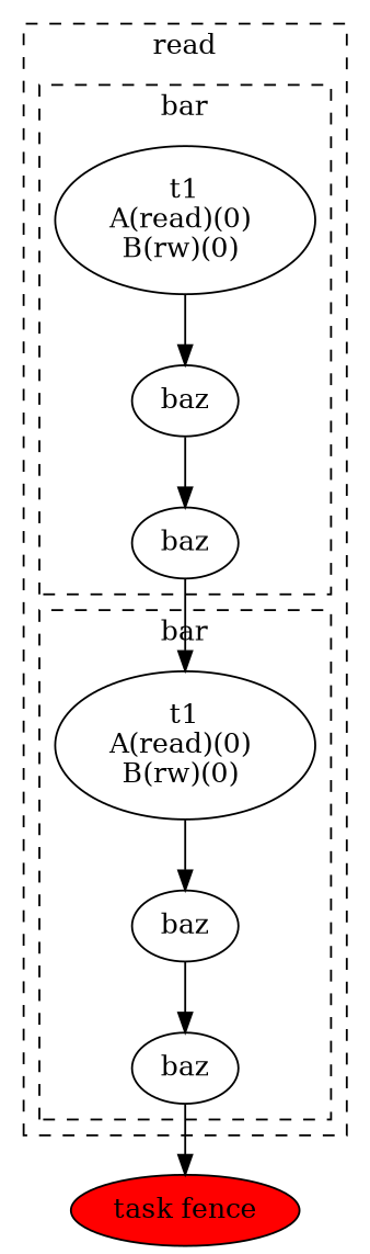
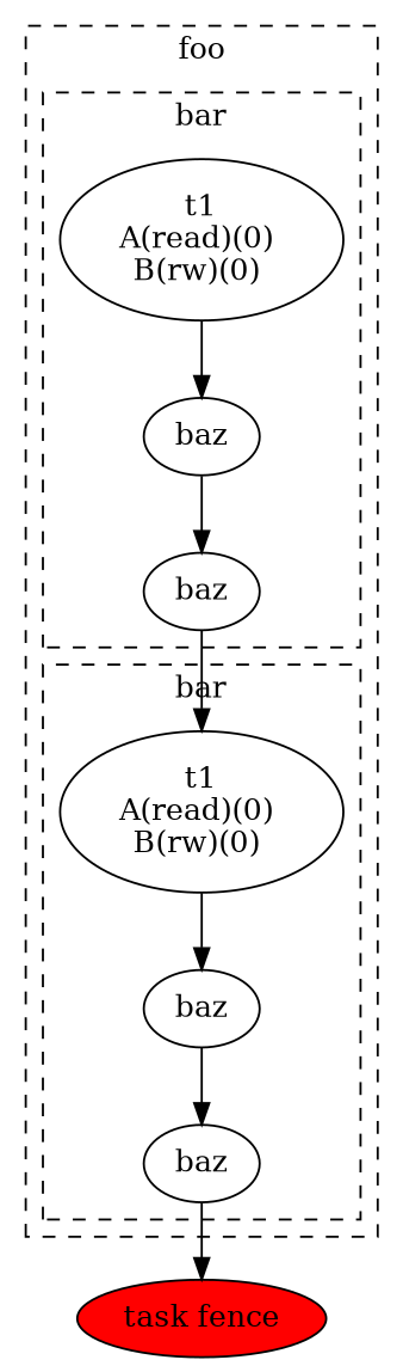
  digraph {
    node [fillcolor=white style=filled]
    n1 [label=baz]
    n2 [label=baz]
    n3 [label="t1\nA(read)(0) \nB(rw)(0) "]
    n4 [label=baz]
    n5 [label=baz]
    n6 [label="t1\nA(read)(0) \nB(rw)(0) "]
    n7 [fillcolor=red label="task fence"]
    subgraph cluster_1 {
      color=black
-     label=read
+     label=foo
      style=dashed
      subgraph cluster_2 {
        color=black
        label=bar
        style=dashed
        n1
        n2
        n3
      }
      subgraph cluster_3 {
        color=black
        label=bar
        style=dashed
        n4
        n5
        n6
      }
    }
    n1 -> n6
    n2 -> n1
    n3 -> n2
    n4 -> n7
    n5 -> n4
    n6 -> n5
  }
